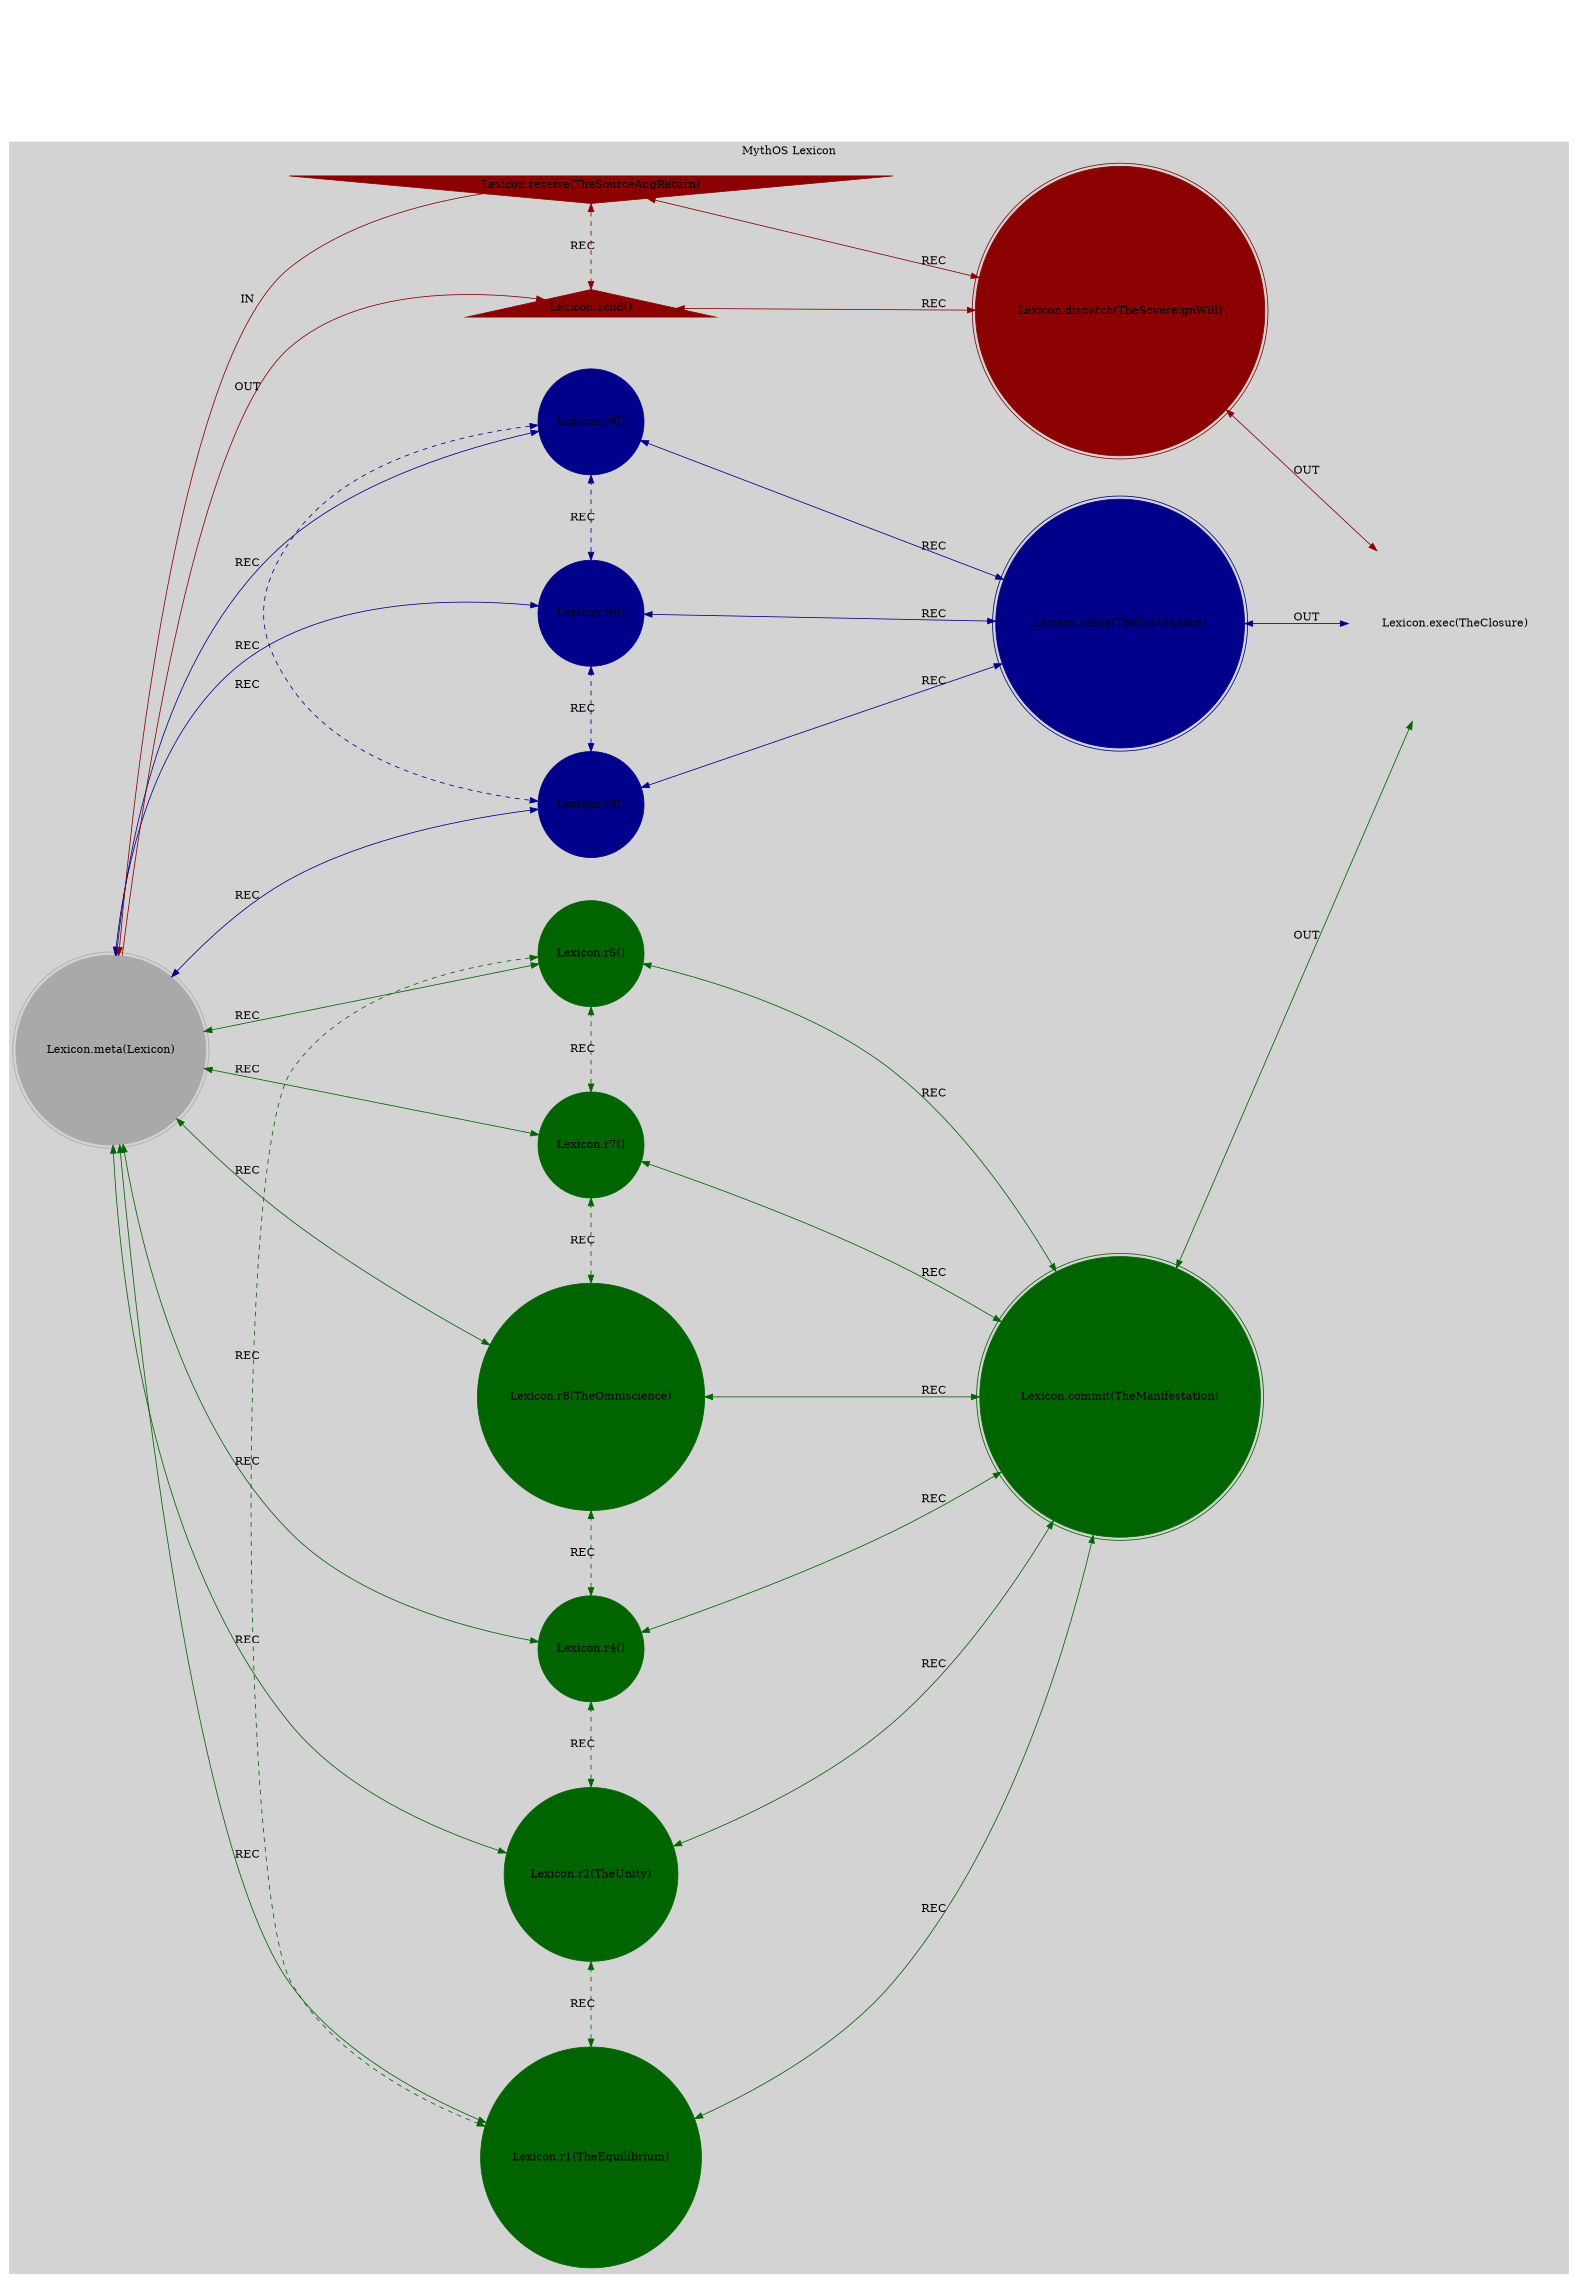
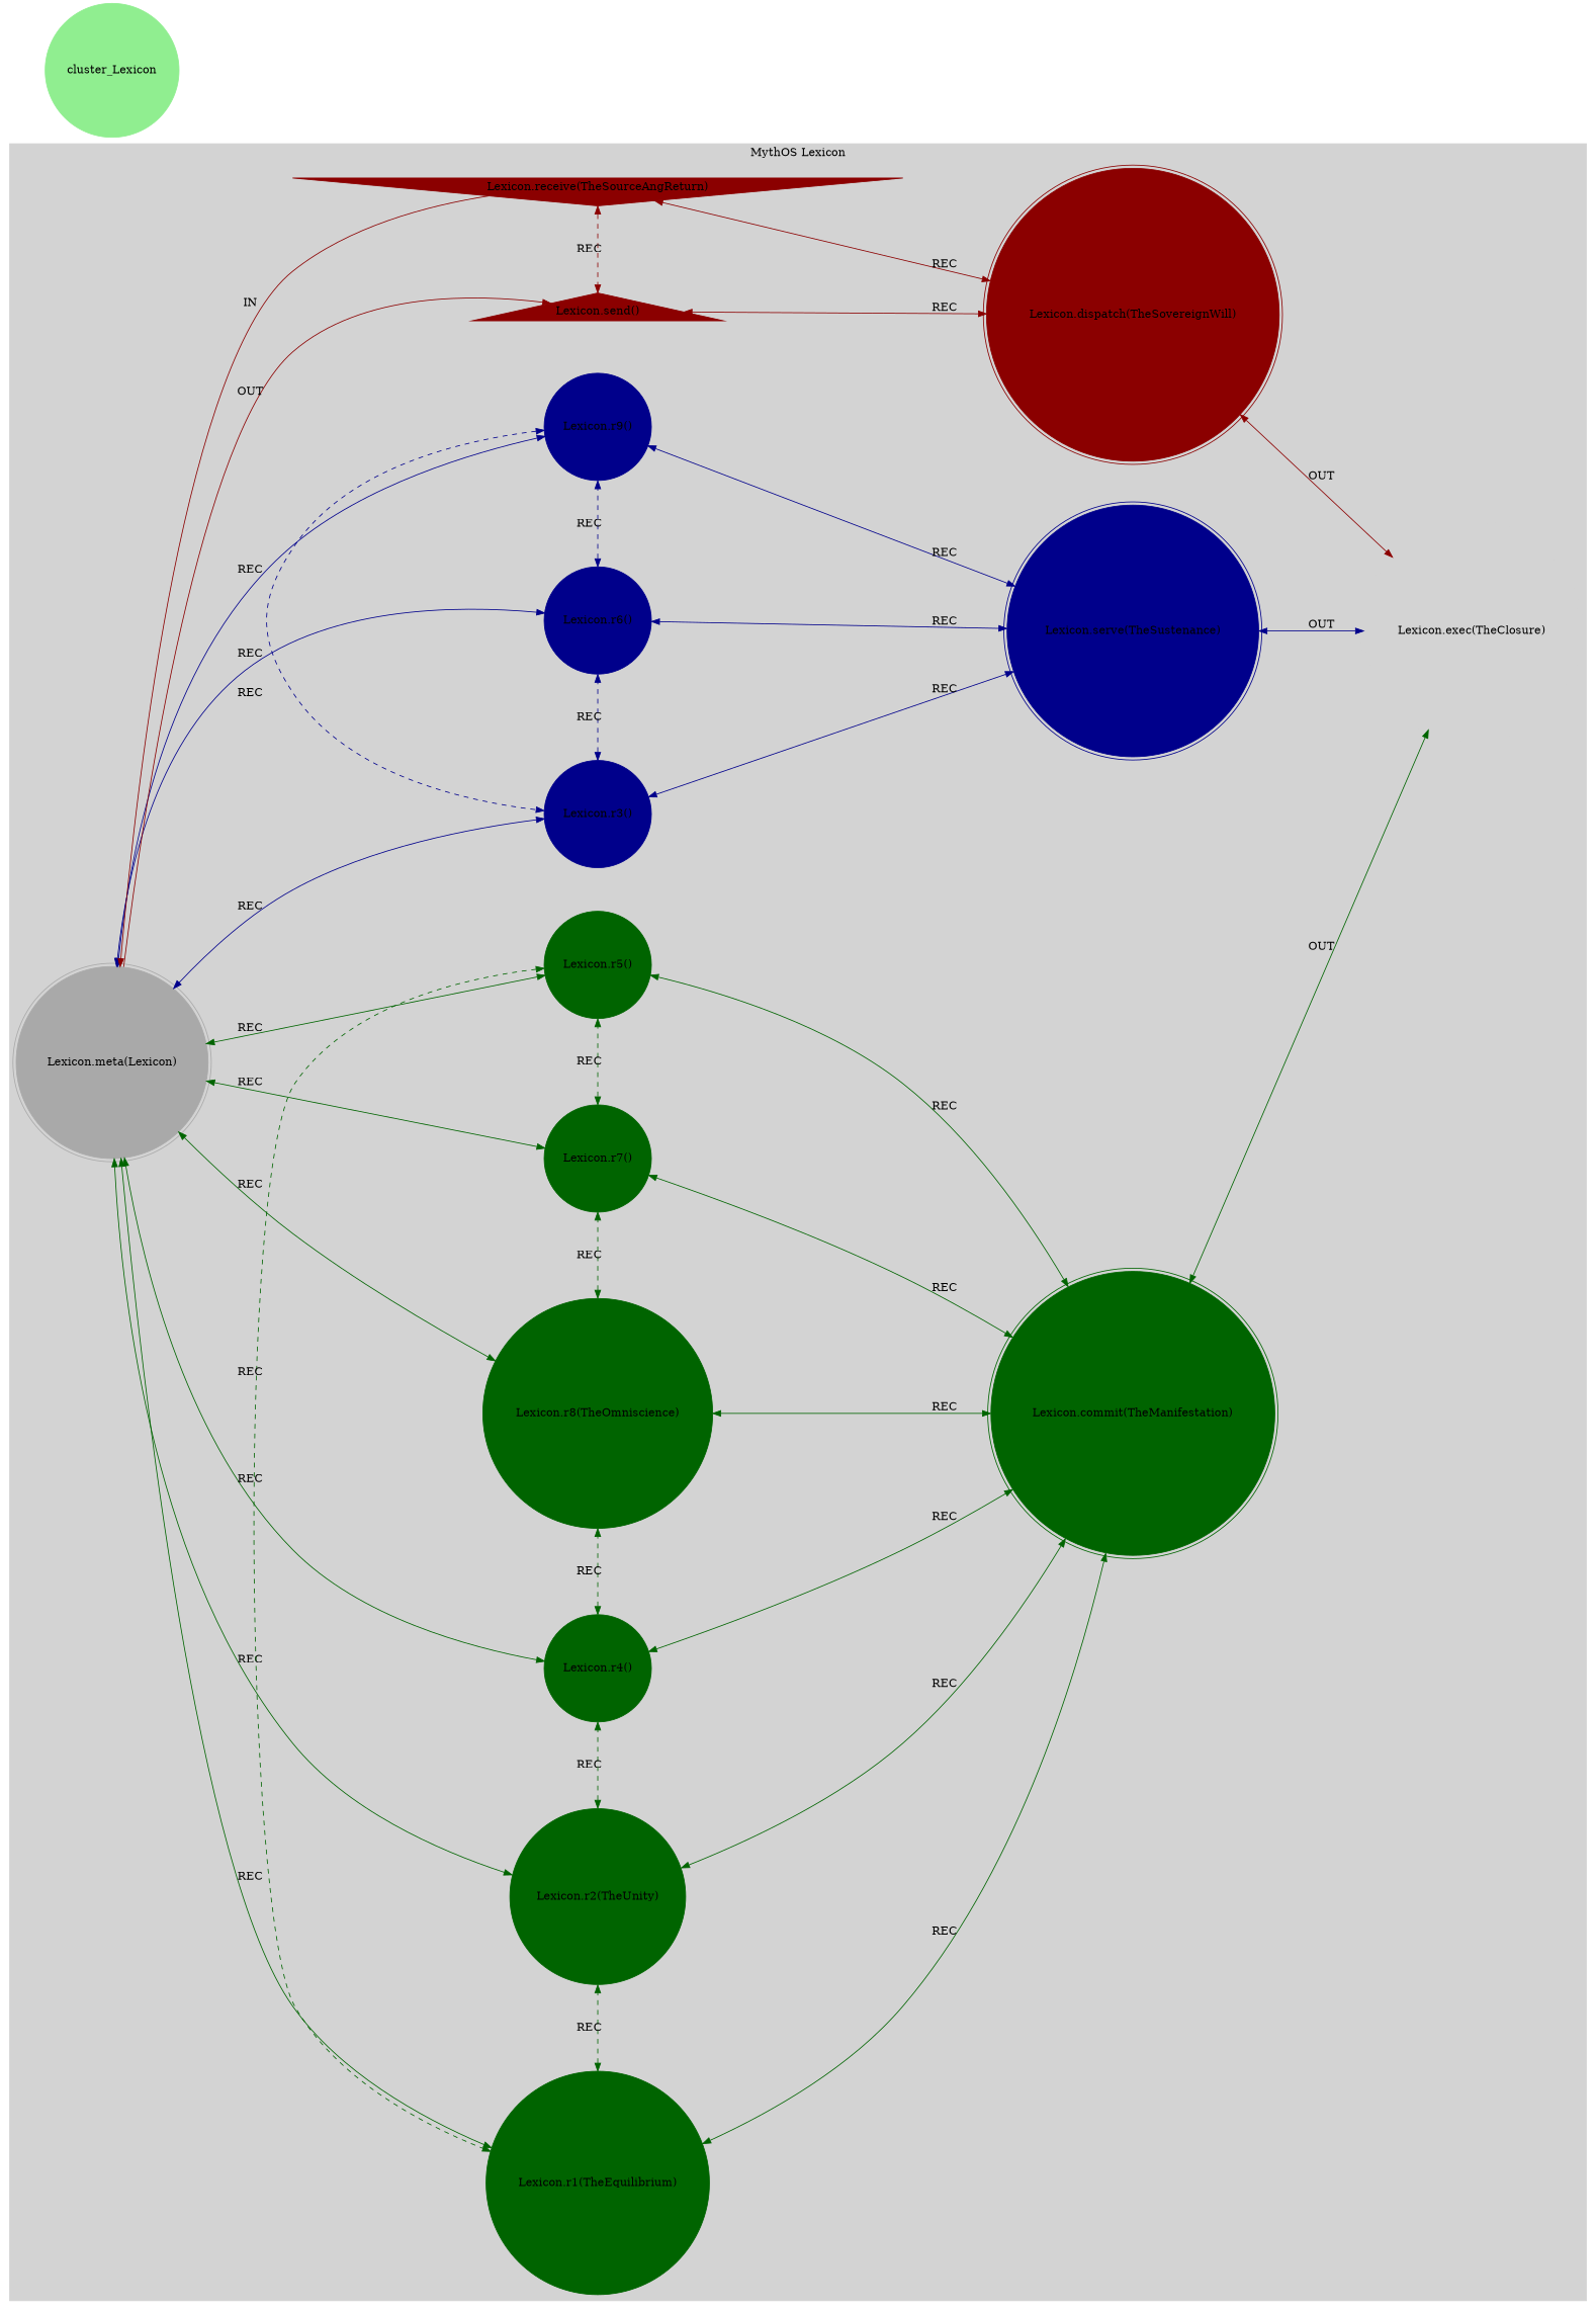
  strict digraph {
    compound=true
    nodesep=0.75
    ranksep=1.0
    splines=true
    rankdir=LR
    node [color=darkgreen shape=circle style=filled]
    edge [color=darkgreen dir=both]
    n1 [color=darkgray label="Lexicon.meta(Lexicon)" shape=doublecircle]
    n2 [label="Lexicon.r1(TheEquilibrium)"]
    n3 [label="Lexicon.r2(TheUnity)"]
    n4 [label="Lexicon.r4()"]
    n5 [label="Lexicon.r8(TheOmniscience)"]
    n6 [label="Lexicon.r7()"]
    n7 [label="Lexicon.r5()"]
    n8 [color=darkblue label="Lexicon.r3()"]
    n9 [color=darkblue label="Lexicon.r6()"]
    n10 [color=darkblue label="Lexicon.r9()"]
    n11 [color=darkred label="Lexicon.send()" shape=triangle]
    n12 [label="Lexicon.commit(TheManifestation)" shape=doublecircle]
    n13 [color=darkblue label="Lexicon.serve(TheSustenance)" shape=doublecircle]
    n14 [color=darkred label="Lexicon.receive(TheSourceAngReturn)" shape=invtriangle]
    n15 [color=darkred label="Lexicon.dispatch(TheSovereignWill)" shape=doublecircle]
    n16 [color=lightgray label="Lexicon.exec(TheClosure)" shape=doublecircle]
+   cluster_Lexicon [color=lightgreen]
    subgraph sub_1 {
      color=lightgray
      label=Lexicon
      style=filled
      subgraph cluster_2 {
        color=lightgray
        label=Lexicon
        style=filled
      }
      subgraph cluster_3 {
        color=lightgray
        label=Lexicon
        style=filled
      }
      subgraph cluster_4 {
        color=lightgray
        label=Lexicon
        style=filled
      }
      subgraph cluster_5 {
        color=lightgray
        label=Lexicon
        style=filled
      }
      subgraph cluster_6 {
        color=lightgray
        label=Lexicon
        style=filled
      }
      subgraph cluster_7 {
        color=lightgray
        label=Lexicon
        style=filled
      }
      subgraph cluster_8 {
        color=lightgray
        label=Lexicon
        style=filled
      }
      subgraph cluster_9 {
        color=lightgray
        label=Lexicon
        style=filled
      }
      subgraph cluster_10 {
        color=lightgray
        label=Lexicon
        style=filled
      }
      subgraph cluster_11 {
        color=lightgray
        label=Lexicon
        style=filled
      }
      subgraph cluster_12 {
        color=lightgray
        label=Lexicon
        style=filled
      }
      subgraph cluster_13 {
        color=lightgray
        label=Lexicon
        style=filled
      }
      subgraph cluster_14 {
        color=lightgray
        label=Lexicon
        style=filled
      }
      subgraph cluster_15 {
        color=lightgray
        label=Lexicon
        style=filled
      }
      subgraph cluster_16 {
        color=lightgray
        label=Lexicon
        style=filled
      }
      subgraph cluster_17 {
        color=lightgray
        label=Lexicon
        style=filled
      }
    }
    subgraph cluster_18 {
      color=lightgray
      label="MythOS Lexicon"
      style=filled
      n1
      n2
      n3
      n4
      n5
      n6
      n7
      n8
      n9
      n10
      n11
      n12
      n13
      n14
      n15
      n16
    }
    n1 -> n2 [label=REC]
    n1 -> n3 [label=REC]
    n1 -> n4 [label=REC]
    n1 -> n5 [label=REC]
    n1 -> n6 [label=REC]
    n1 -> n7 [label=REC]
    n1 -> n8 [color=darkblue label=REC]
    n1 -> n9 [color=darkblue label=REC]
    n1 -> n10 [color=darkblue label=REC]
    n1 -> n11 [color=darkred label=OUT dir=""]
    n2 -> n3 [constraint=false label=REC style=dashed]
    n2 -> n12 [label=REC]
    n3 -> n4 [constraint=false label=REC style=dashed]
    n3 -> n12 [label=REC]
    n4 -> n5 [constraint=false label=REC style=dashed]
    n4 -> n12 [label=REC]
    n5 -> n6 [constraint=false label=REC style=dashed]
    n5 -> n12 [label=REC]
    n6 -> n7 [constraint=false label=REC style=dashed]
    n6 -> n12 [label=REC]
    n7 -> n2 [constraint=false label=REC style=dashed]
    n7 -> n12 [label=REC]
    n8 -> n9 [color=darkblue constraint=false label=REC style=dashed]
    n8 -> n13 [color=darkblue label=REC]
    n9 -> n10 [color=darkblue constraint=false label=REC style=dashed]
    n9 -> n13 [color=darkblue label=REC]
    n10 -> n8 [color=darkblue constraint=false label=REC style=dashed]
    n10 -> n13 [color=darkblue label=REC]
    n11 -> n15 [color=darkred label=REC]
    n12 -> n16 [label=OUT]
    n13 -> n16 [color=darkblue label=OUT]
    n14 -> n1 [color=darkred constraint=false label=IN dir=""]
    n14 -> n11 [color=darkred constraint=false label=REC style=dashed]
    n14 -> n15 [color=darkred label=REC]
    n15 -> n16 [color=darkred label=OUT]
  }
